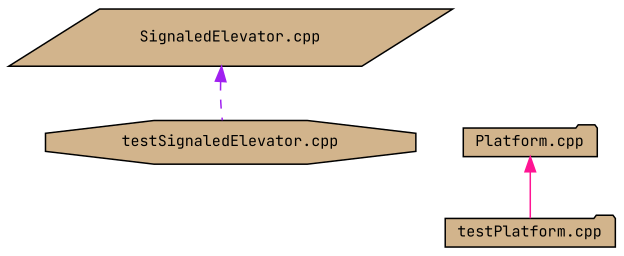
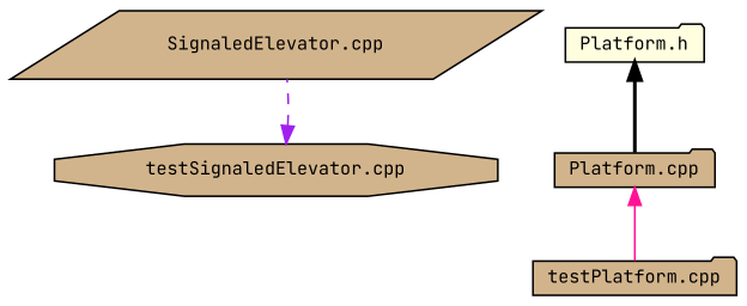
  digraph {
    fontname="JetBrains Mono"
    node [color=black fillcolor=tan fontname="JetBrains Mono" fontsize=10 shape=folder style=filled]
    edge [dir=back fontname="JetBrains Mono" fontsize=10 labelfontname=Helvetica labelfontsize=10]
    n1 [fontcolor=black height=0.2 label="SignaledElevator.cpp" shape=parallelogram width=0.4]
    n2 [height=0.2 label="testSignaledElevator.cpp" shape=octagon width=0.4]
+   n3 [fillcolor=lightyellow height=0.2 label="Platform.h" width=0.4]
    n4 [height=0.2 label="Platform.cpp" width=0.4]
    n5 [height=0.2 label="testPlatform.cpp" width=0.4]
-   n1 -> n2 [color=purple style=dashed]
+   n2 -> n1 [color=purple style=dashed]
+   n3 -> n4 [color=black style=bold]
    n4 -> n5 [color=deeppink style=solid]
  }
